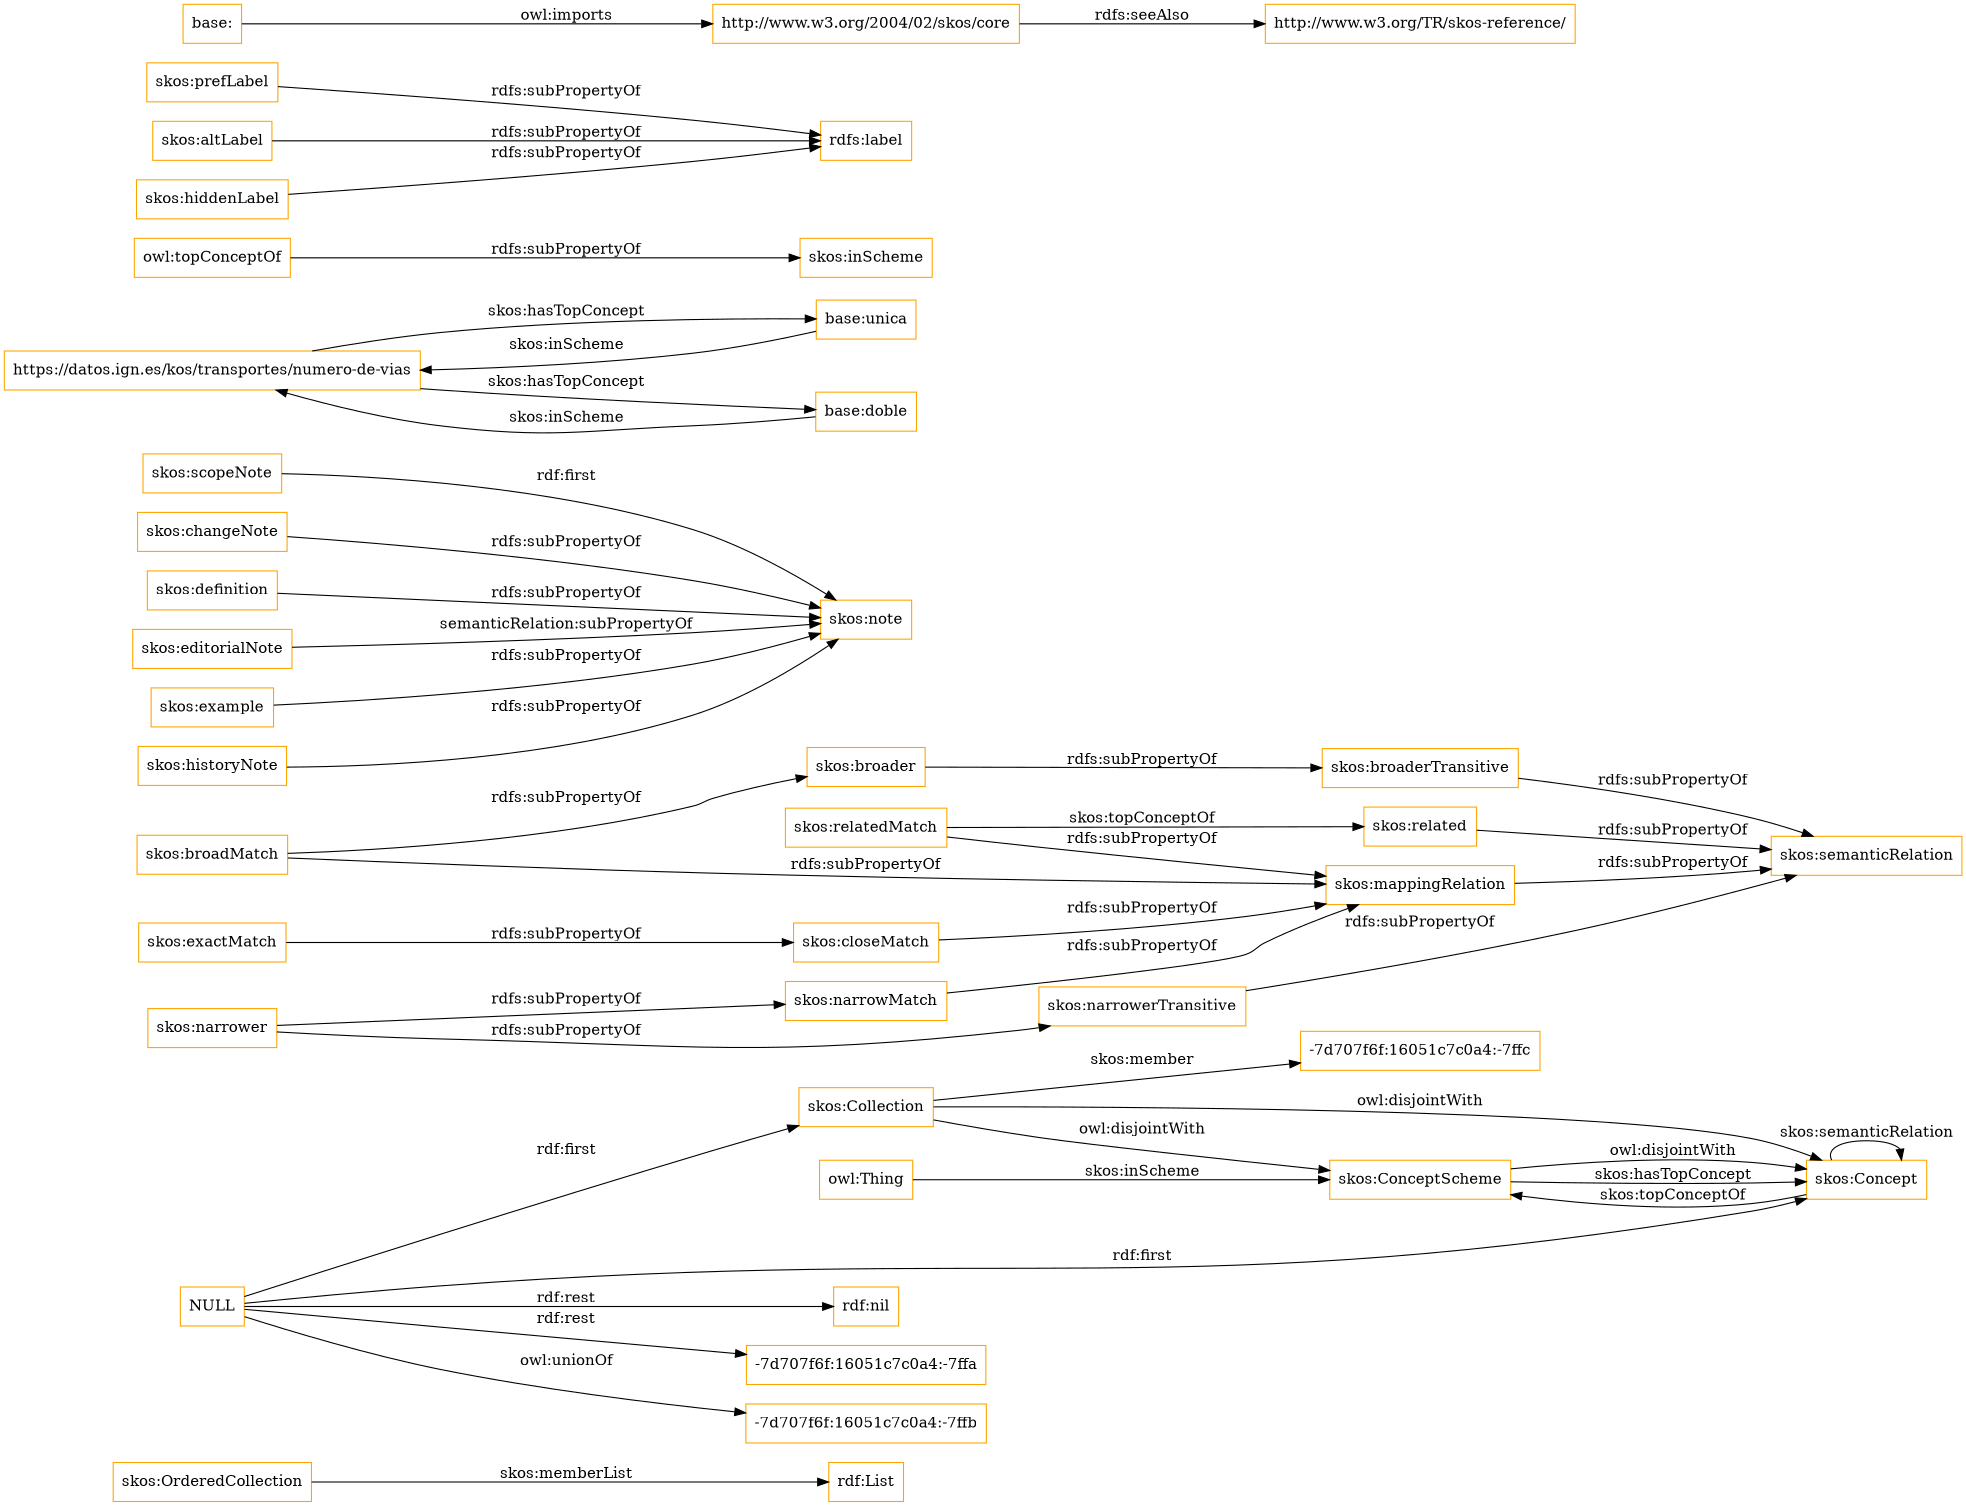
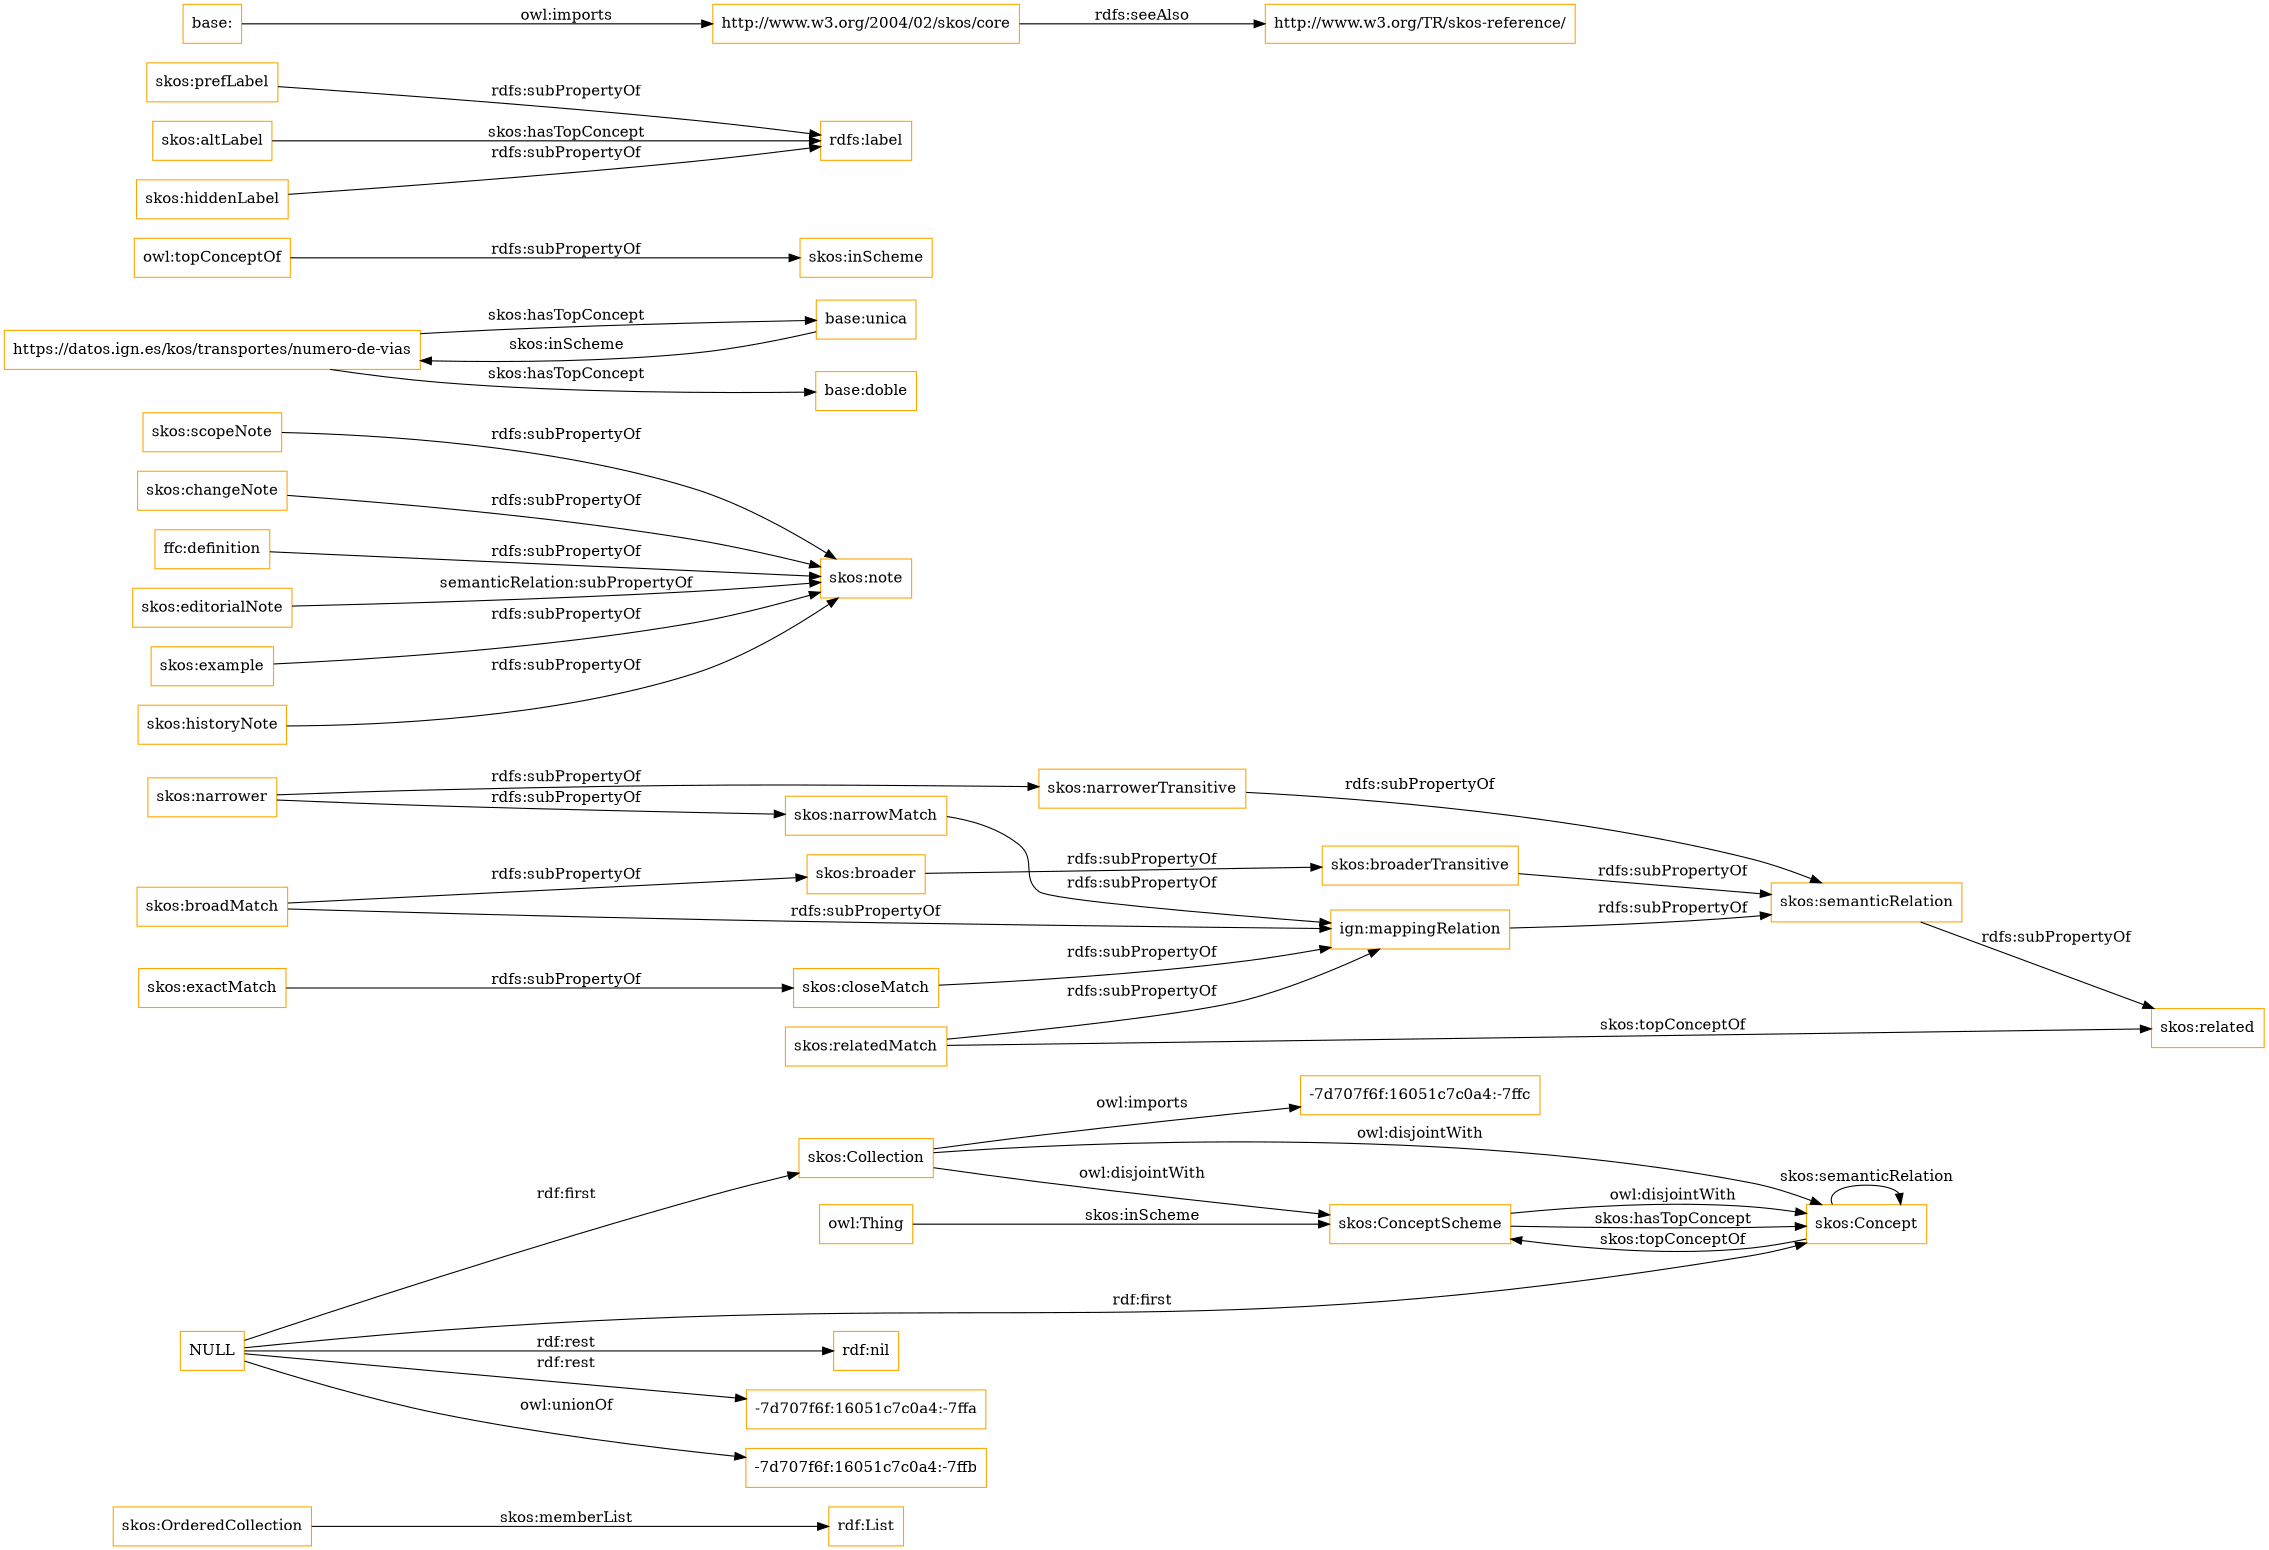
  digraph {
    rankdir=LR
    node [color=orange shape=rectangle]
    "skos:OrderedCollection"
    "rdf:List"
    "skos:Collection"
    "-7d707f6f:16051c7c0a4:-7ffc"
    "skos:ConceptScheme"
    "skos:Concept"
    "skos:narrowerTransitive"
    "skos:semanticRelation"
    "skos:scopeNote"
    "skos:note"
    "skos:closeMatch"
-   "skos:mappingRelation"
+   "skos:mappingRelation" [label="ign:mappingRelation"]
    "https://datos.ign.es/kos/transportes/numero-de-vias"
    "base:unica"
    "base:doble"
    "skos:relatedMatch"
    "skos:related"
    n18 [label="owl:topConceptOf"]
    "skos:inScheme"
    "skos:broadMatch"
    "skos:broader"
    "skos:broaderTransitive"
    "skos:changeNote"
-   "skos:definition"
+   "skos:definition" [label="ffc:definition"]
    "skos:editorialNote"
    "skos:example"
    "skos:historyNote"
    "skos:exactMatch"
    "skos:prefLabel"
    "rdfs:label"
    "skos:altLabel"
    "skos:hiddenLabel"
    "http://www.w3.org/2004/02/skos/core"
    "http://www.w3.org/TR/skos-reference/"
    "skos:narrowMatch"
    "skos:narrower"
    "base:"
    NULL
    "rdf:nil"
    "-7d707f6f:16051c7c0a4:-7ffa"
    "-7d707f6f:16051c7c0a4:-7ffb"
    "owl:Thing"
    "skos:OrderedCollection" -> "rdf:List" [label="skos:memberList"]
-   "skos:Collection" -> "-7d707f6f:16051c7c0a4:-7ffc" [label="skos:member"]
+   "skos:Collection" -> "-7d707f6f:16051c7c0a4:-7ffc" [label="owl:imports"]
    "skos:Collection" -> "skos:ConceptScheme" [label="owl:disjointWith"]
    "skos:Collection" -> "skos:Concept" [label="owl:disjointWith"]
    "skos:ConceptScheme" -> "skos:Concept" [label="owl:disjointWith"]
    "skos:ConceptScheme" -> "skos:Concept" [label="skos:hasTopConcept"]
    "skos:Concept" -> "skos:ConceptScheme" [label="skos:topConceptOf"]
    "skos:Concept" -> "skos:Concept" [label="skos:semanticRelation"]
    "skos:narrowerTransitive" -> "skos:semanticRelation" [label="rdfs:subPropertyOf"]
-   "skos:scopeNote" -> "skos:note" [label="rdf:first"]
+   "skos:scopeNote" -> "skos:note" [label="rdfs:subPropertyOf"]
    "skos:closeMatch" -> "skos:mappingRelation" [label="rdfs:subPropertyOf"]
    "skos:mappingRelation" -> "skos:semanticRelation" [label="rdfs:subPropertyOf"]
    "https://datos.ign.es/kos/transportes/numero-de-vias" -> "base:unica" [label="skos:hasTopConcept"]
    "https://datos.ign.es/kos/transportes/numero-de-vias" -> "base:doble" [label="skos:hasTopConcept"]
    "base:unica" -> "https://datos.ign.es/kos/transportes/numero-de-vias" [label="skos:inScheme"]
-   "base:doble" -> "https://datos.ign.es/kos/transportes/numero-de-vias" [label="skos:inScheme"]
    "skos:relatedMatch" -> "skos:mappingRelation" [label="rdfs:subPropertyOf"]
    "skos:relatedMatch" -> "skos:related" [label="skos:topConceptOf"]
-   "skos:related" -> "skos:semanticRelation" [label="rdfs:subPropertyOf"]
+   "skos:semanticRelation" -> "skos:related" [label="rdfs:subPropertyOf"]
    n18 -> "skos:inScheme" [label="rdfs:subPropertyOf"]
    "skos:broadMatch" -> "skos:mappingRelation" [label="rdfs:subPropertyOf"]
    "skos:broadMatch" -> "skos:broader" [label="rdfs:subPropertyOf"]
    "skos:broader" -> "skos:broaderTransitive" [label="rdfs:subPropertyOf"]
    "skos:broaderTransitive" -> "skos:semanticRelation" [label="rdfs:subPropertyOf"]
    "skos:changeNote" -> "skos:note" [label="rdfs:subPropertyOf"]
    "skos:definition" -> "skos:note" [label="rdfs:subPropertyOf"]
    "skos:editorialNote" -> "skos:note" [label="semanticRelation:subPropertyOf"]
    "skos:example" -> "skos:note" [label="rdfs:subPropertyOf"]
    "skos:historyNote" -> "skos:note" [label="rdfs:subPropertyOf"]
    "skos:exactMatch" -> "skos:closeMatch" [label="rdfs:subPropertyOf"]
    "skos:prefLabel" -> "rdfs:label" [label="rdfs:subPropertyOf"]
-   "skos:altLabel" -> "rdfs:label" [label="rdfs:subPropertyOf"]
+   "skos:altLabel" -> "rdfs:label" [label="skos:hasTopConcept"]
    "skos:hiddenLabel" -> "rdfs:label" [label="rdfs:subPropertyOf"]
    "http://www.w3.org/2004/02/skos/core" -> "http://www.w3.org/TR/skos-reference/" [label="rdfs:seeAlso"]
    "skos:narrowMatch" -> "skos:mappingRelation" [label="rdfs:subPropertyOf"]
    "skos:narrower" -> "skos:narrowerTransitive" [label="rdfs:subPropertyOf"]
    "skos:narrower" -> "skos:narrowMatch" [label="rdfs:subPropertyOf"]
    "base:" -> "http://www.w3.org/2004/02/skos/core" [label="owl:imports"]
    NULL -> "skos:Collection" [label="rdf:first"]
    NULL -> "skos:Concept" [label="rdf:first"]
    NULL -> "rdf:nil" [label="rdf:rest"]
    NULL -> "-7d707f6f:16051c7c0a4:-7ffa" [label="rdf:rest"]
    NULL -> "-7d707f6f:16051c7c0a4:-7ffb" [label="owl:unionOf"]
    "owl:Thing" -> "skos:ConceptScheme" [label="skos:inScheme"]
  }
